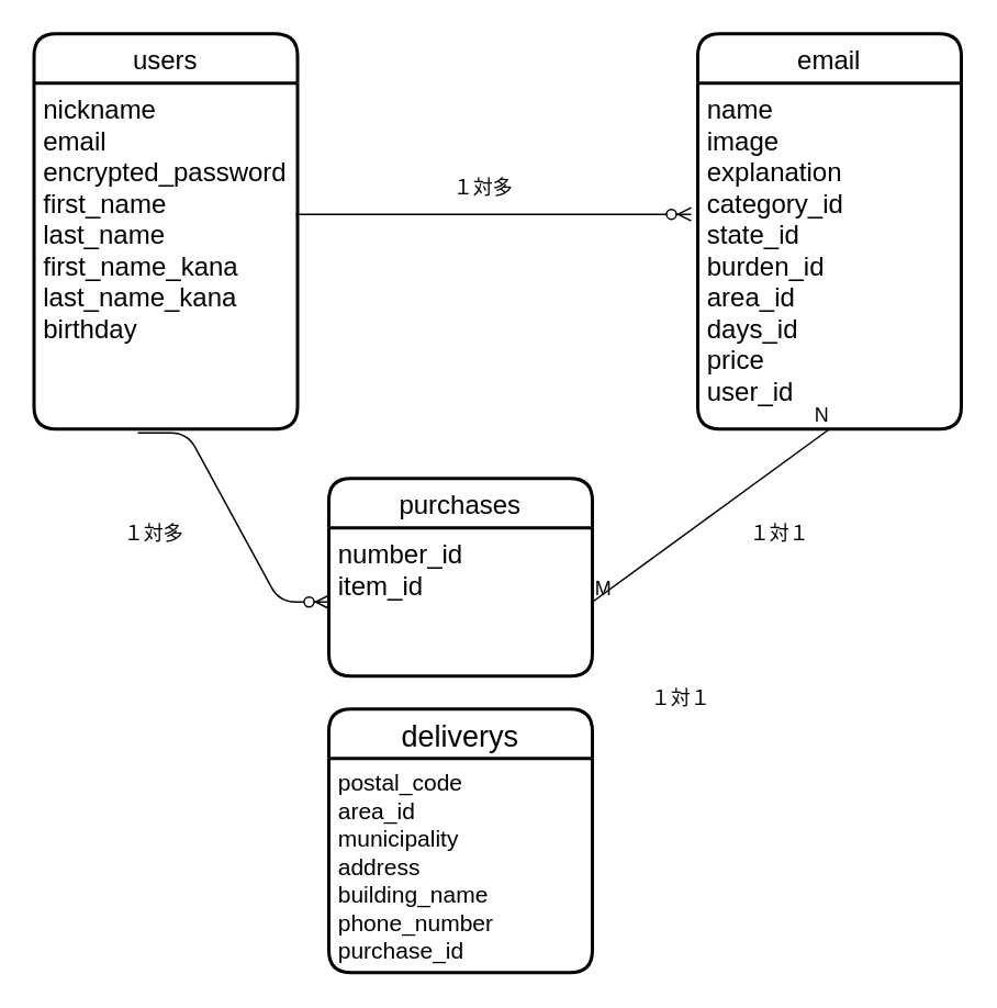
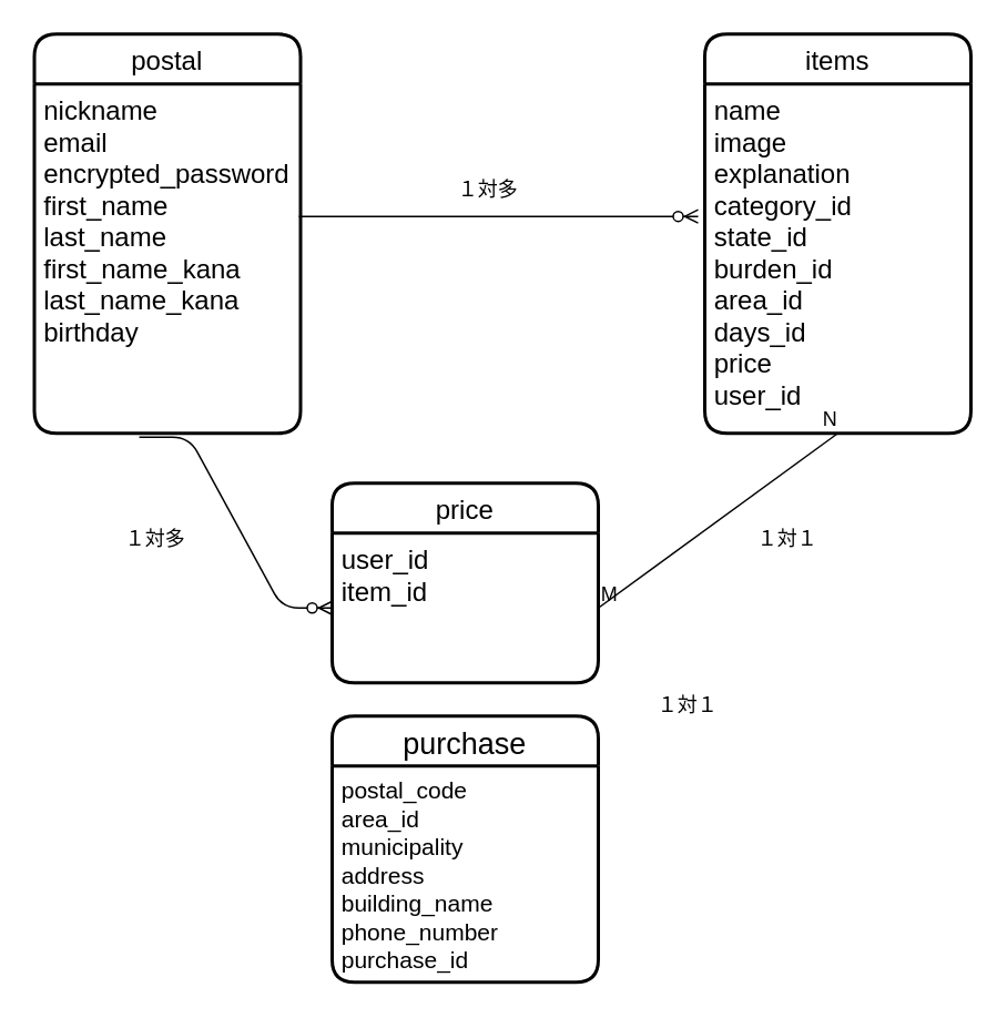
  <mxCell id="0" />
  <mxCell id="1" parent="0" />
- <mxCell id="2" value="users" style="swimlane;childLayout=stackLayout;horizontal=1;startSize=30;horizontalStack=0;rounded=1;fontSize=16;fontStyle=0;strokeWidth=2;resizeParent=0;resizeLast=1;shadow=0;dashed=0;align=center;" parent="1" vertex="1"><mxGeometry x="20" y="20" width="160" height="240" as="geometry" /></mxCell>
+ <mxCell id="2" value="postal" style="swimlane;childLayout=stackLayout;horizontal=1;startSize=30;horizontalStack=0;rounded=1;fontSize=16;fontStyle=0;strokeWidth=2;resizeParent=0;resizeLast=1;shadow=0;dashed=0;align=center;" parent="1" vertex="1"><mxGeometry x="20" y="20" width="160" height="240" as="geometry" /></mxCell>
  <mxCell id="3" value="nickname&#10;email&#10;encrypted_password&#10;first_name&#10;last_name&#10;first_name_kana&#10;last_name_kana&#10;birthday" style="align=left;strokeColor=none;fillColor=none;spacingLeft=4;fontSize=16;verticalAlign=top;resizable=0;rotatable=0;part=1;" parent="2" vertex="1"><mxGeometry y="30" width="160" height="210" as="geometry" /></mxCell>
- <mxCell id="4" value="deliverys" style="swimlane;childLayout=stackLayout;horizontal=1;startSize=30;horizontalStack=0;rounded=1;fontSize=18;fontStyle=0;strokeWidth=2;resizeParent=0;resizeLast=1;shadow=0;dashed=0;align=center;" parent="1" vertex="1"><mxGeometry x="199" y="430" width="160" height="160" as="geometry" /></mxCell>
+ <mxCell id="4" value="purchase" style="swimlane;childLayout=stackLayout;horizontal=1;startSize=30;horizontalStack=0;rounded=1;fontSize=18;fontStyle=0;strokeWidth=2;resizeParent=0;resizeLast=1;shadow=0;dashed=0;align=center;" parent="1" vertex="1"><mxGeometry x="199" y="430" width="160" height="160" as="geometry" /></mxCell>
  <mxCell id="5" value="postal_code&#10;area_id&#10;municipality&#10;address&#10;building_name&#10;phone_number&#10;purchase_id" style="align=left;strokeColor=none;fillColor=none;spacingLeft=4;fontSize=14;verticalAlign=top;resizable=0;rotatable=0;part=1;" parent="4" vertex="1"><mxGeometry y="30" width="160" height="130" as="geometry" /></mxCell>
- <mxCell id="6" value="purchases" style="swimlane;childLayout=stackLayout;horizontal=1;startSize=30;horizontalStack=0;rounded=1;fontSize=16;fontStyle=0;strokeWidth=2;resizeParent=0;resizeLast=1;shadow=0;dashed=0;align=center;" parent="1" vertex="1"><mxGeometry x="199" y="290" width="160" height="120" as="geometry" /></mxCell>
- <mxCell id="7" value="number_id&#10;item_id" style="align=left;strokeColor=none;fillColor=none;spacingLeft=4;fontSize=16;verticalAlign=top;resizable=0;rotatable=0;part=1;" parent="6" vertex="1"><mxGeometry y="30" width="160" height="90" as="geometry" /></mxCell>
- <mxCell id="8" value="email" style="swimlane;childLayout=stackLayout;horizontal=1;startSize=30;horizontalStack=0;rounded=1;fontSize=16;fontStyle=0;strokeWidth=2;resizeParent=0;resizeLast=1;shadow=0;dashed=0;align=center;" parent="1" vertex="1"><mxGeometry x="423" y="20" width="160" height="240" as="geometry" /></mxCell>
+ <mxCell id="6" value="price" style="swimlane;childLayout=stackLayout;horizontal=1;startSize=30;horizontalStack=0;rounded=1;fontSize=16;fontStyle=0;strokeWidth=2;resizeParent=0;resizeLast=1;shadow=0;dashed=0;align=center;" parent="1" vertex="1"><mxGeometry x="199" y="290" width="160" height="120" as="geometry" /></mxCell>
+ <mxCell id="7" value="user_id&#10;item_id" style="align=left;strokeColor=none;fillColor=none;spacingLeft=4;fontSize=16;verticalAlign=top;resizable=0;rotatable=0;part=1;" parent="6" vertex="1"><mxGeometry y="30" width="160" height="90" as="geometry" /></mxCell>
+ <mxCell id="8" value="items" style="swimlane;childLayout=stackLayout;horizontal=1;startSize=30;horizontalStack=0;rounded=1;fontSize=16;fontStyle=0;strokeWidth=2;resizeParent=0;resizeLast=1;shadow=0;dashed=0;align=center;" parent="1" vertex="1"><mxGeometry x="423" y="20" width="160" height="240" as="geometry" /></mxCell>
  <mxCell id="9" value="name&#10;image&#10;explanation&#10;category_id&#10;state_id&#10;burden_id&#10;area_id&#10;days_id&#10;price&#10;user_id" style="align=left;strokeColor=none;fillColor=none;spacingLeft=4;fontSize=16;verticalAlign=top;resizable=0;rotatable=0;part=1;" parent="8" vertex="1"><mxGeometry y="30" width="160" height="210" as="geometry" /></mxCell>
  <mxCell id="10" value="" style="edgeStyle=entityRelationEdgeStyle;fontSize=17;html=1;endArrow=ERzeroToMany;endFill=1;entryX=-0.025;entryY=0.379;entryDx=0;entryDy=0;entryPerimeter=0;exitX=0.994;exitY=0.379;exitDx=0;exitDy=0;exitPerimeter=0;fontStyle=1" parent="1" source="3" target="9" edge="1"><mxGeometry width="100" height="100" relative="1" as="geometry"><mxPoint x="259" y="250" as="sourcePoint" /><mxPoint x="359" y="150" as="targetPoint" /></mxGeometry></mxCell>
  <mxCell id="11" value="" style="edgeStyle=entityRelationEdgeStyle;fontSize=12;html=1;endArrow=ERzeroToMany;endFill=1;exitX=0.394;exitY=1.011;exitDx=0;exitDy=0;exitPerimeter=0;" parent="1" source="3" target="7" edge="1"><mxGeometry width="100" height="100" relative="1" as="geometry"><mxPoint x="279" y="300" as="sourcePoint" /><mxPoint x="379" y="200" as="targetPoint" /></mxGeometry></mxCell>
  <mxCell id="12" value="" style="endArrow=none;html=1;rounded=0;fontSize=16;entryX=0.5;entryY=1;entryDx=0;entryDy=0;exitX=1;exitY=0.5;exitDx=0;exitDy=0;" parent="1" source="7" target="9" edge="1"><mxGeometry relative="1" as="geometry"><mxPoint x="249" y="390" as="sourcePoint" /><mxPoint x="409" y="390" as="targetPoint" /></mxGeometry></mxCell>
  <mxCell id="13" value="M" style="resizable=0;html=1;align=left;verticalAlign=bottom;" parent="12" connectable="0" vertex="1"><mxGeometry x="-1" relative="1" as="geometry" /></mxCell>
  <mxCell id="14" value="N" style="resizable=0;html=1;align=right;verticalAlign=bottom;" parent="12" connectable="0" vertex="1"><mxGeometry x="1" relative="1" as="geometry" /></mxCell>
  <mxCell id="15" value="１対多" style="text;strokeColor=none;fillColor=none;spacingLeft=4;spacingRight=4;overflow=hidden;rotatable=0;points=[[0,0.5],[1,0.5]];portConstraint=eastwest;fontSize=12;" parent="1" vertex="1"><mxGeometry x="269" y="100" width="60" height="30" as="geometry" /></mxCell>
  <mxCell id="16" value="１対多" style="text;strokeColor=none;fillColor=none;spacingLeft=4;spacingRight=4;overflow=hidden;rotatable=0;points=[[0,0.5],[1,0.5]];portConstraint=eastwest;fontSize=12;" parent="1" vertex="1"><mxGeometry x="69" y="310" width="60" height="30" as="geometry" /></mxCell>
  <mxCell id="17" value="１対１" style="text;strokeColor=none;fillColor=none;spacingLeft=4;spacingRight=4;overflow=hidden;rotatable=0;points=[[0,0.5],[1,0.5]];portConstraint=eastwest;fontSize=12;" parent="1" vertex="1"><mxGeometry x="449" y="310" width="60" height="30" as="geometry" /></mxCell>
  <mxCell id="18" value="１対１" style="text;strokeColor=none;fillColor=none;spacingLeft=4;spacingRight=4;overflow=hidden;rotatable=0;points=[[0,0.5],[1,0.5]];portConstraint=eastwest;fontSize=12;" parent="1" vertex="1"><mxGeometry x="389" y="410" width="60" height="30" as="geometry" /></mxCell>
